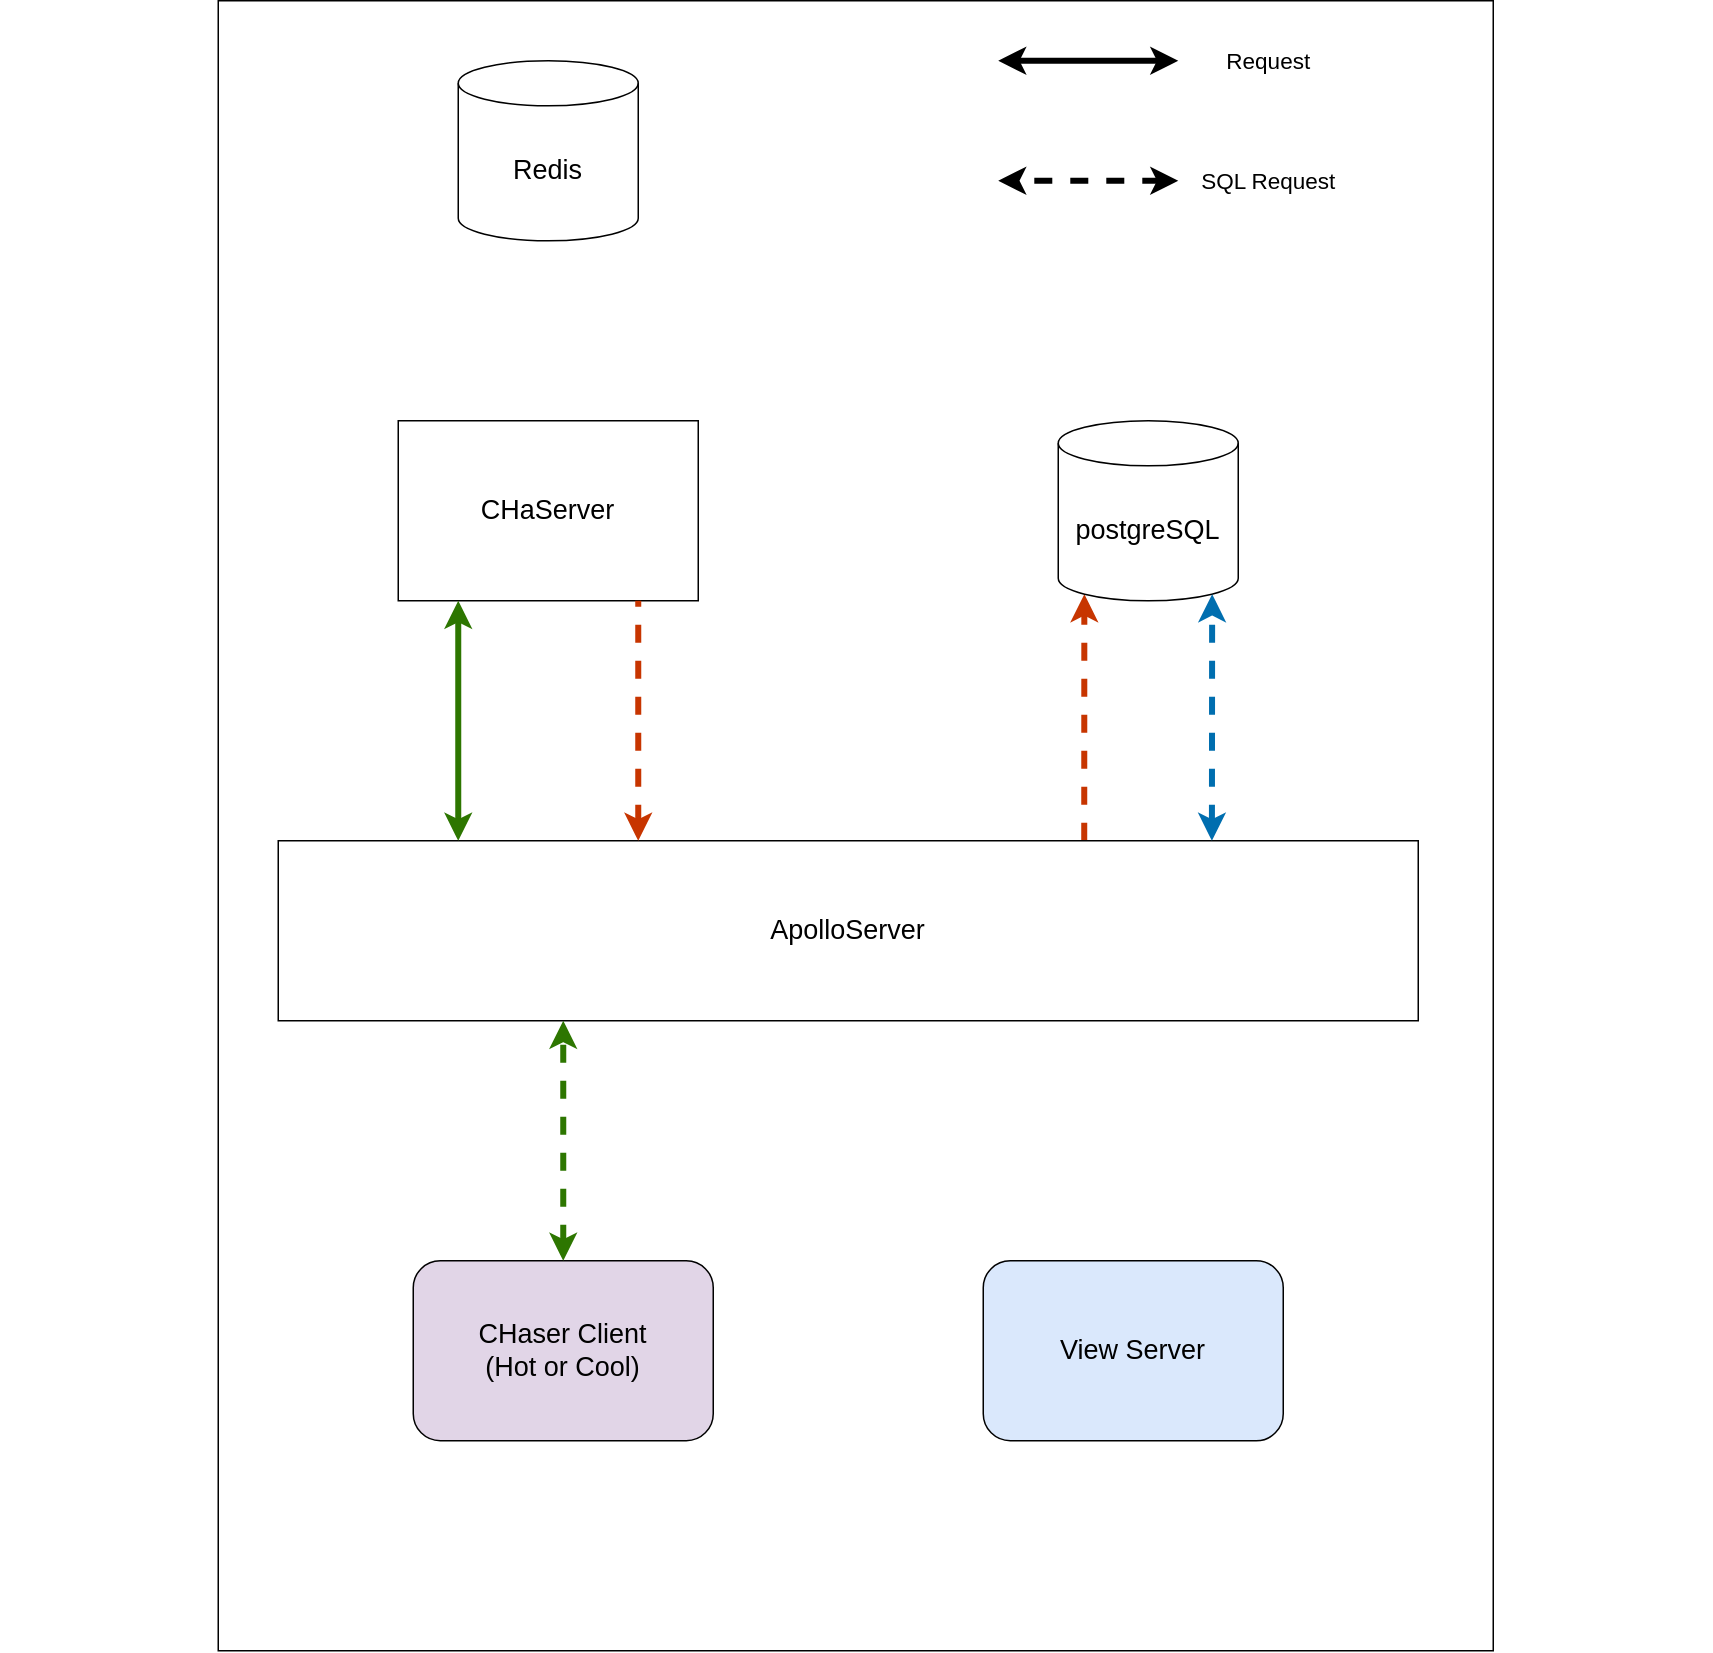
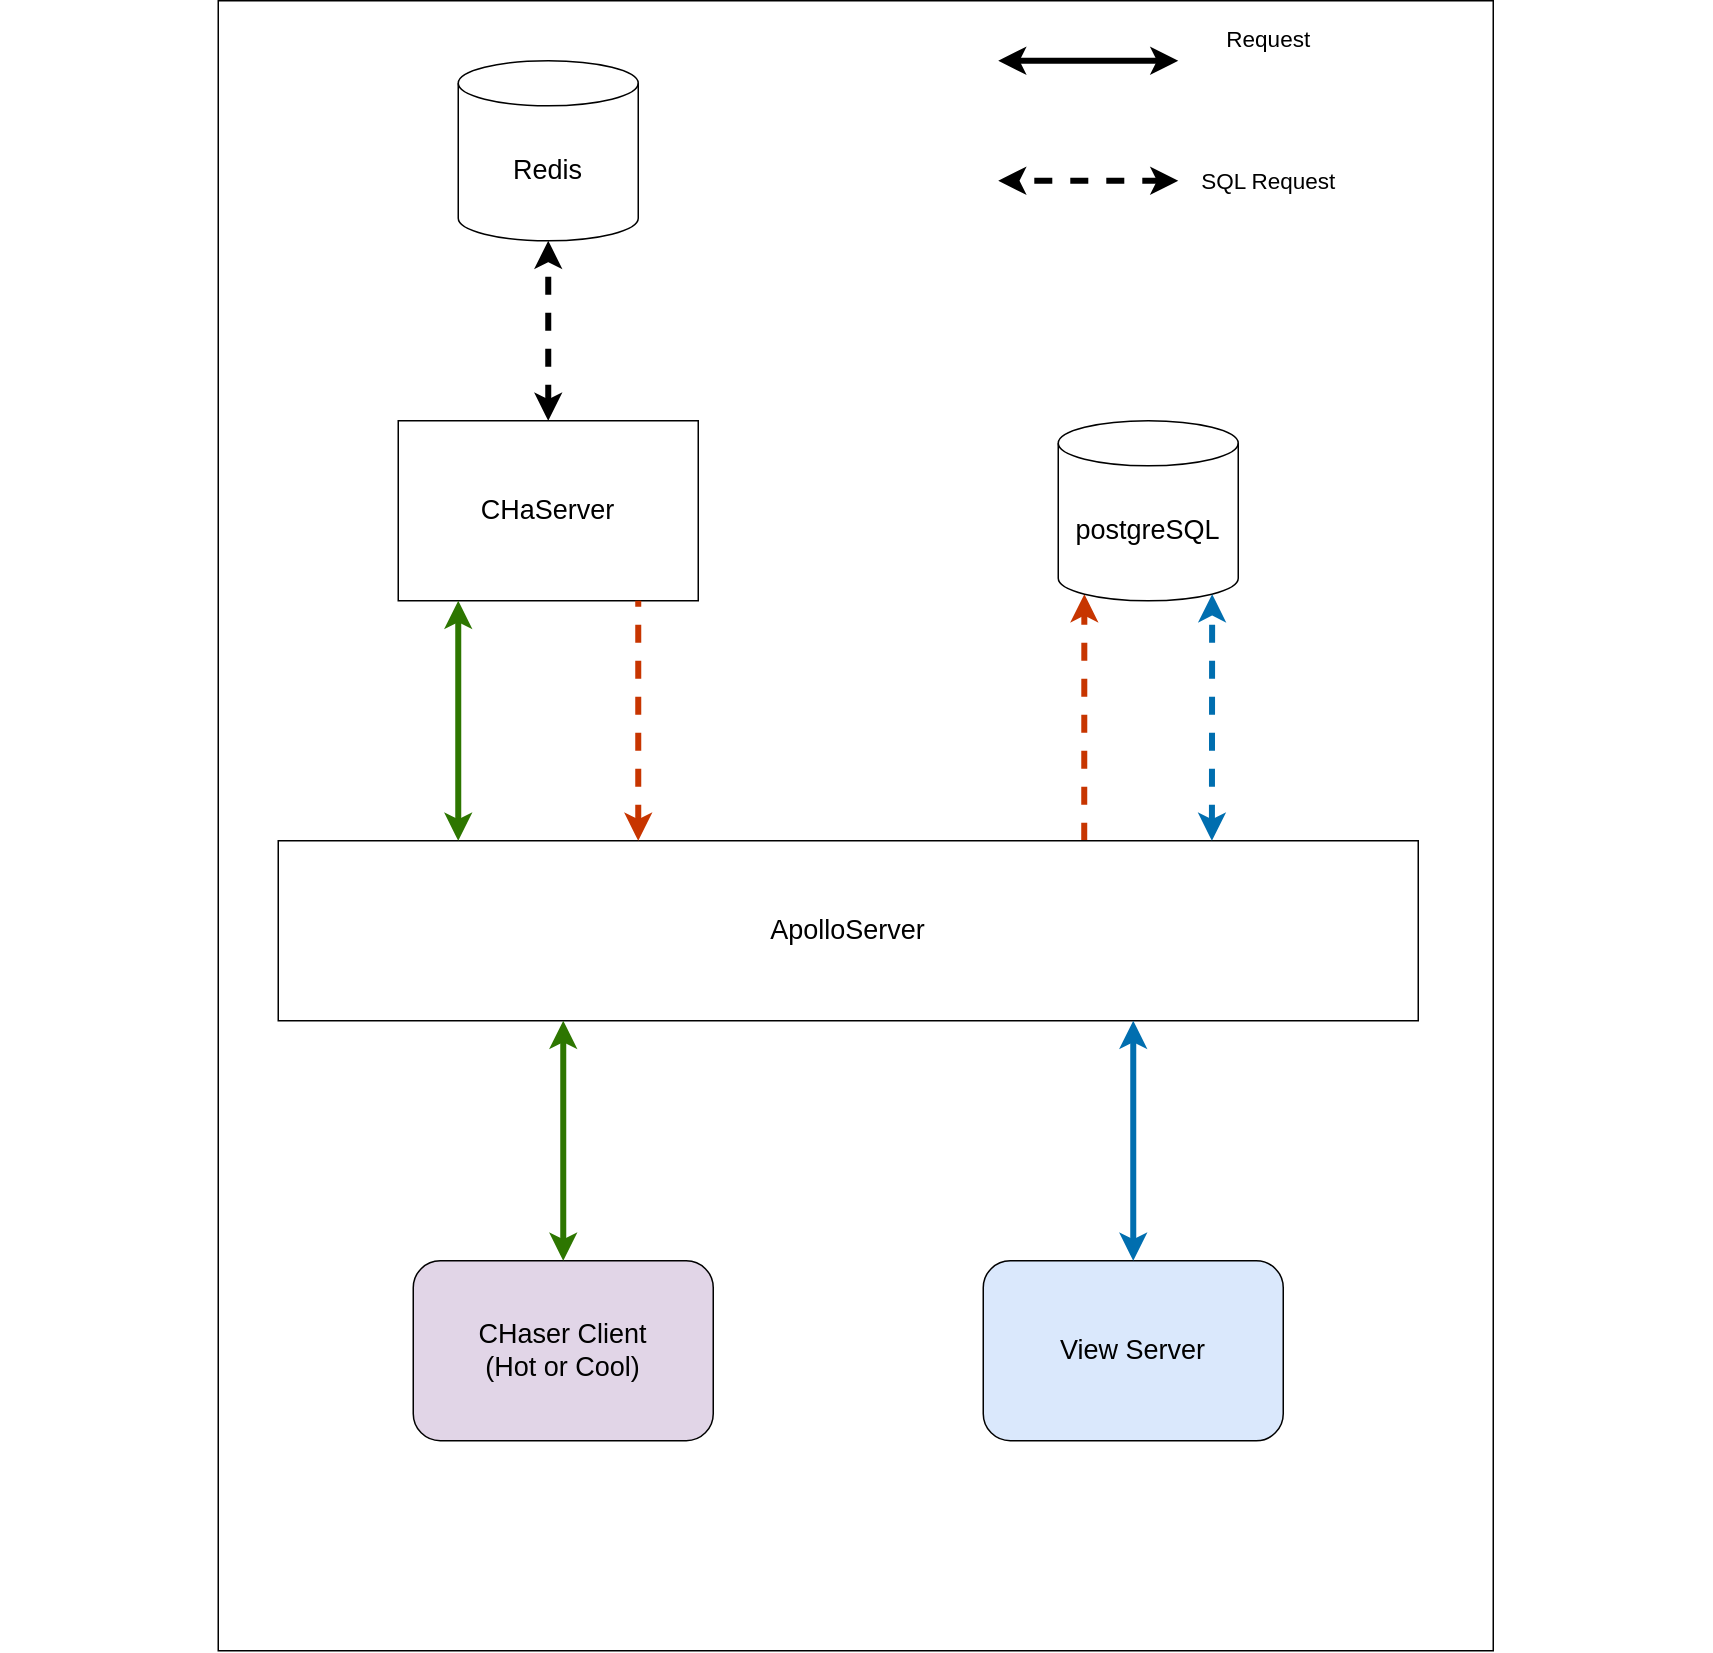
  <mxCell id="0" />
  <mxCell id="1" parent="0" />
  <mxCell id="2" value="" style="rounded=0;whiteSpace=wrap;html=1;fontSize=18;rotation=90;" vertex="1" parent="1"><mxGeometry x="20" y="115" width="1100" height="850" as="geometry" /></mxCell>
  <mxCell id="3" style="edgeStyle=none;html=1;exitX=0.707;exitY=0;exitDx=0;exitDy=0;fontSize=15;startArrow=none;startFill=0;strokeWidth=4;dashed=1;exitPerimeter=0;entryX=0.145;entryY=1;entryDx=0;entryDy=-4.35;entryPerimeter=0;fillColor=#fa6800;strokeColor=#C73500;endArrow=classic;endFill=1;" edge="1" parent="1" source="4" target="5"><mxGeometry relative="1" as="geometry"><mxPoint x="755" y="390" as="targetPoint" /></mxGeometry></mxCell>
  <mxCell id="4" value="&lt;font style=&quot;font-size: 18px&quot;&gt;ApolloServer&lt;/font&gt;" style="rounded=0;whiteSpace=wrap;html=1;" vertex="1" parent="1"><mxGeometry x="185" y="550" width="760" height="120" as="geometry" /></mxCell>
  <mxCell id="5" value="&lt;font style=&quot;font-size: 18px&quot;&gt;postgreSQL&lt;/font&gt;" style="shape=cylinder3;whiteSpace=wrap;html=1;boundedLbl=1;backgroundOutline=1;size=15;align=center;" vertex="1" parent="1"><mxGeometry x="705" y="270" width="120" height="120" as="geometry" /></mxCell>
  <mxCell id="6" value="&lt;font&gt;&lt;font style=&quot;font-size: 18px&quot;&gt;Redis&lt;/font&gt;&lt;br&gt;&lt;/font&gt;" style="shape=cylinder3;whiteSpace=wrap;html=1;boundedLbl=1;backgroundOutline=1;size=15;" vertex="1" parent="1"><mxGeometry x="305" y="30" width="120" height="120" as="geometry" /></mxCell>
  <mxCell id="7" value="&lt;font&gt;&lt;font style=&quot;font-size: 18px&quot;&gt;CHaServer&lt;/font&gt;&lt;br&gt;&lt;/font&gt;" style="rounded=0;whiteSpace=wrap;html=1;" vertex="1" parent="1"><mxGeometry x="265" y="270" width="200" height="120" as="geometry" /></mxCell>
  <mxCell id="8" value="&lt;font style=&quot;font-size: 18px&quot;&gt;CHaser Client&lt;br&gt;(Hot or Cool)&lt;/font&gt;" style="rounded=1;whiteSpace=wrap;html=1;fontSize=15;fillColor=#e1d5e7;" vertex="1" parent="1"><mxGeometry x="275" y="830" width="200" height="120" as="geometry" /></mxCell>
- <mxCell id="9" value="" style="endArrow=classic;startArrow=classic;html=1;fontSize=15;exitX=0.5;exitY=0;exitDx=0;exitDy=0;entryX=0.25;entryY=1;entryDx=0;entryDy=0;strokeWidth=4;fillColor=#60a917;strokeColor=#2D7600;dashed=1;" edge="1" parent="1" source="8" target="4"><mxGeometry width="50" height="50" relative="1" as="geometry"><mxPoint x="525" y="730" as="sourcePoint" /><mxPoint x="345" y="690" as="targetPoint" /></mxGeometry></mxCell>
+ <mxCell id="9" value="" style="endArrow=classic;startArrow=classic;html=1;fontSize=15;exitX=0.5;exitY=0;exitDx=0;exitDy=0;entryX=0.25;entryY=1;entryDx=0;entryDy=0;strokeWidth=4;fillColor=#60a917;strokeColor=#2D7600;" edge="1" parent="1" source="8" target="4"><mxGeometry width="50" height="50" relative="1" as="geometry"><mxPoint x="525" y="730" as="sourcePoint" /><mxPoint x="345" y="690" as="targetPoint" /></mxGeometry></mxCell>
  <mxCell id="10" value="" style="endArrow=classic;startArrow=classic;html=1;fontSize=15;exitX=0.5;exitY=0;exitDx=0;exitDy=0;entryX=0.25;entryY=1;entryDx=0;entryDy=0;strokeWidth=4;fillColor=#60a917;strokeColor=#2D7600;" edge="1" parent="1"><mxGeometry width="50" height="50" relative="1" as="geometry"><mxPoint x="305" y="550" as="sourcePoint" /><mxPoint x="305" y="390" as="targetPoint" /></mxGeometry></mxCell>
+ <mxCell id="11" value="" style="endArrow=classic;startArrow=classic;html=1;fontSize=15;exitX=0.5;exitY=0;exitDx=0;exitDy=0;entryX=0.5;entryY=1;entryDx=0;entryDy=0;entryPerimeter=0;dashed=1;strokeWidth=4;" edge="1" parent="1" source="7" target="6"><mxGeometry width="50" height="50" relative="1" as="geometry"><mxPoint x="374" y="260" as="sourcePoint" /><mxPoint x="374" y="170" as="targetPoint" /></mxGeometry></mxCell>
  <mxCell id="12" value="&lt;font style=&quot;font-size: 18px&quot;&gt;View Server&lt;/font&gt;" style="rounded=1;whiteSpace=wrap;html=1;fontSize=15;fillColor=#dae8fc;" vertex="1" parent="1"><mxGeometry x="655" y="830" width="200" height="120" as="geometry" /></mxCell>
+ <mxCell id="13" value="" style="endArrow=classic;startArrow=classic;html=1;fontSize=15;exitX=0.5;exitY=0;exitDx=0;exitDy=0;entryX=0.75;entryY=1;entryDx=0;entryDy=0;strokeWidth=4;fillColor=#1ba1e2;strokeColor=#006EAF;" edge="1" parent="1" source="12" target="4"><mxGeometry width="50" height="50" relative="1" as="geometry"><mxPoint x="804.41" y="830" as="sourcePoint" /><mxPoint x="804" y="670" as="targetPoint" /></mxGeometry></mxCell>
  <mxCell id="14" value="" style="endArrow=none;startArrow=classic;html=1;fontSize=15;exitX=0.5;exitY=0;exitDx=0;exitDy=0;entryX=0.25;entryY=1;entryDx=0;entryDy=0;strokeWidth=4;startFill=1;endFill=0;dashed=1;fillColor=#fa6800;strokeColor=#C73500;" edge="1" parent="1"><mxGeometry width="50" height="50" relative="1" as="geometry"><mxPoint x="425" y="550" as="sourcePoint" /><mxPoint x="425" y="390" as="targetPoint" /></mxGeometry></mxCell>
  <mxCell id="15" style="edgeStyle=none;html=1;exitX=0.819;exitY=0;exitDx=0;exitDy=0;fontSize=15;startArrow=classic;startFill=1;strokeWidth=4;dashed=1;entryX=0.855;entryY=1;entryDx=0;entryDy=-4.35;entryPerimeter=0;exitPerimeter=0;fillColor=#1ba1e2;strokeColor=#006EAF;" edge="1" parent="1" source="4" target="5"><mxGeometry relative="1" as="geometry"><mxPoint x="785" y="550" as="sourcePoint" /><mxPoint x="785" y="390" as="targetPoint" /></mxGeometry></mxCell>
  <mxCell id="16" value="" style="endArrow=classic;startArrow=classic;html=1;fontSize=15;entryX=0.25;entryY=1;entryDx=0;entryDy=0;strokeWidth=4;" edge="1" parent="1"><mxGeometry width="50" height="50" relative="1" as="geometry"><mxPoint x="785" y="30" as="sourcePoint" /><mxPoint x="665" y="30" as="targetPoint" /></mxGeometry></mxCell>
  <mxCell id="17" value="" style="endArrow=classic;startArrow=classic;html=1;fontSize=15;strokeWidth=4;startFill=1;endFill=1;dashed=1;" edge="1" parent="1"><mxGeometry width="50" height="50" relative="1" as="geometry"><mxPoint x="785" y="110" as="sourcePoint" /><mxPoint x="665" y="110" as="targetPoint" /></mxGeometry></mxCell>
- <mxCell id="18" value="Request" style="text;html=1;align=center;verticalAlign=middle;resizable=0;points=[];autosize=1;strokeColor=none;fillColor=none;fontSize=15;" vertex="1" parent="1"><mxGeometry x="810" y="20" width="70" height="20" as="geometry" /></mxCell>
+ <mxCell id="18" value="Request" style="text;html=1;align=center;verticalAlign=middle;resizable=0;points=[];autosize=1;strokeColor=none;fillColor=none;fontSize=15;" vertex="1" parent="1"><mxGeometry x="810" y="5" width="70" height="20" as="geometry" /></mxCell>
  <mxCell id="19" value="SQL Request" style="text;html=1;align=center;verticalAlign=middle;resizable=0;points=[];autosize=1;strokeColor=none;fillColor=none;fontSize=15;" vertex="1" parent="1"><mxGeometry x="795" y="100" width="100" height="20" as="geometry" /></mxCell>
